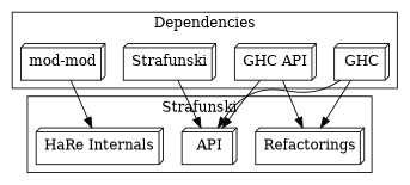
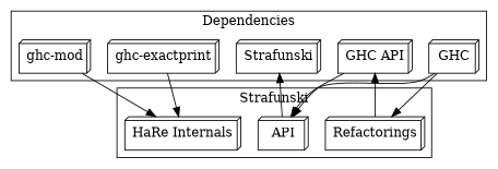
  digraph {
    node [shape=box3d]
    n1 [label=GHC]
    n2 [label=Strafunski]
    n3 [label="GHC API"]
-   n5 [label="mod-mod"]
+   n4 [label="ghc-exactprint"]
+   n5 [label="ghc-mod"]
    n6 [label=API]
    n7 [label=Refactorings]
    n8 [label="HaRe Internals"]
    subgraph cluster_1 {
      label=Dependencies
      n1
      n2
      n3
+     n4
      n5
    }
    subgraph cluster_2 {
      label=Strafunski
      n6
      n7
      n8
    }
    n1 -> n6
    n1 -> n7
-   n2 -> n6
+   n6 -> n2
    n3 -> n6
-   n3 -> n7
+   n7 -> n3
+   n4 -> n8
    n5 -> n8
  }
